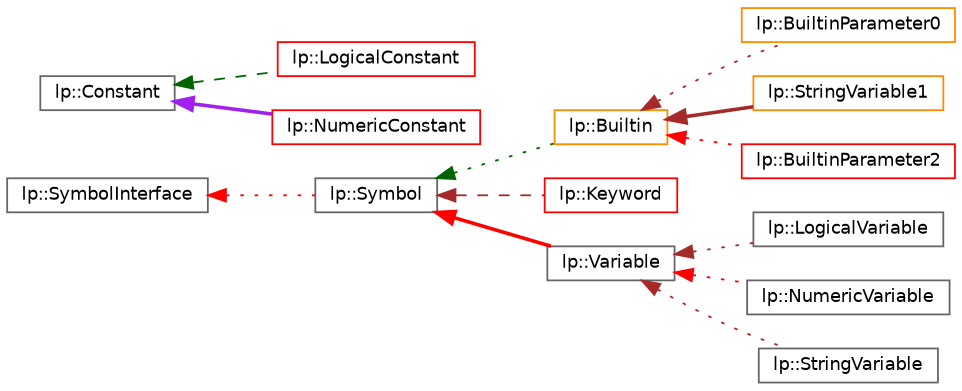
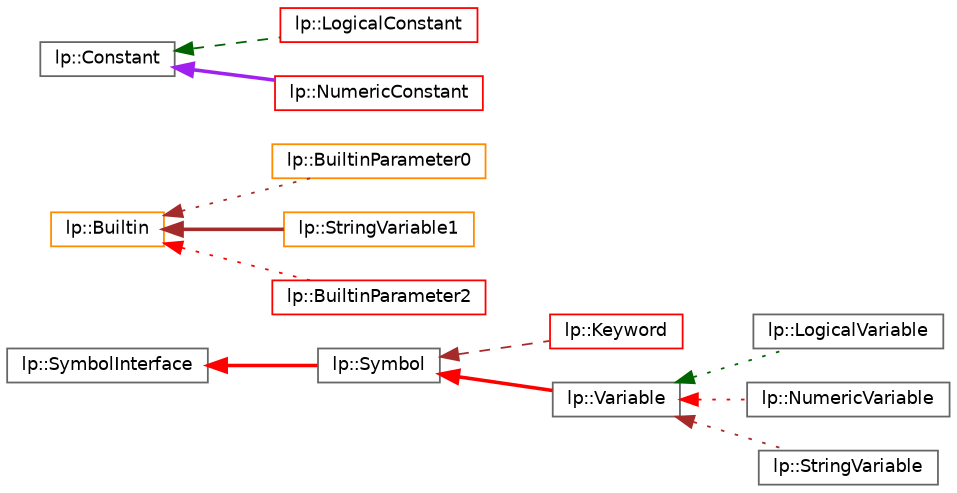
  digraph {
    rankdir=LR
    node [color=gray40 fillcolor=white fontname=Helvetica fontsize=10 shape=record style=filled]
    edge [color=brown dir=back fontname=Helvetica fontsize=10 labelfontname=Helvetica labelfontsize=10 style=dotted]
    n1 [height=0.2 label="lp::SymbolInterface" width=0.4]
    n2 [height=0.2 label="lp::Symbol" width=0.4]
    n3 [color=darkorange height=0.2 label="lp::Builtin" width=0.4]
    n4 [color=red height=0.2 label="lp::Keyword" width=0.4]
    n5 [height=0.2 label="lp::Variable" width=0.4]
    n6 [color=darkorange height=0.2 label="lp::BuiltinParameter0" width=0.4]
    n7 [color=darkorange height=0.2 label="lp::StringVariable1" width=0.4]
    n8 [color=red height=0.2 label="lp::BuiltinParameter2" width=0.4]
    n9 [height=0.2 label="lp::Constant" width=0.4]
    n10 [color=red height=0.2 label="lp::LogicalConstant" width=0.4]
    n11 [color=red height=0.2 label="lp::NumericConstant" width=0.4]
    n12 [height=0.2 label="lp::LogicalVariable" width=0.4]
    n13 [height=0.2 label="lp::NumericVariable" width=0.4]
    n14 [height=0.2 label="lp::StringVariable" width=0.4]
-   n1 -> n2 [color=red]
-   n2 -> n3 [color=darkgreen]
+   n1 -> n2 [color=red style=bold]
    n2 -> n4 [style=dashed]
    n2 -> n5 [color=red style=bold]
    n3 -> n6
    n3 -> n7 [style=bold]
    n3 -> n8 [color=red]
-   n5 -> n12
+   n5 -> n12 [color=darkgreen]
    n5 -> n13 [color=red]
    n5 -> n14
    n9 -> n10 [color=darkgreen style=dashed]
    n9 -> n11 [color=purple style=bold]
  }
